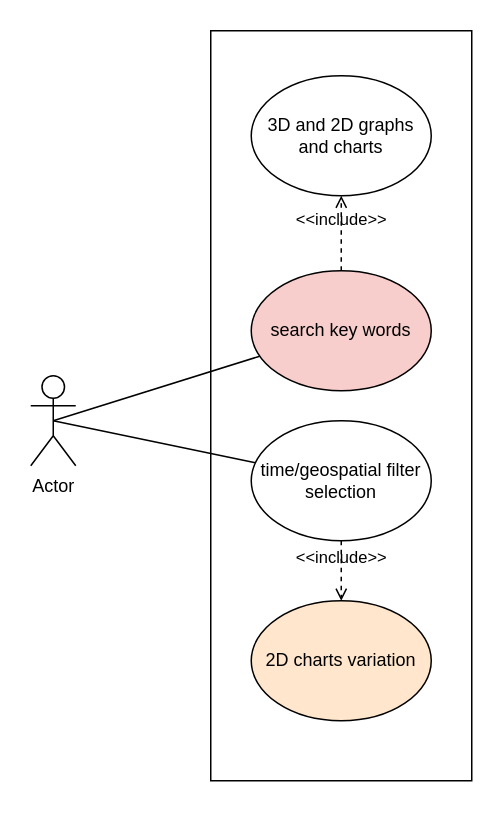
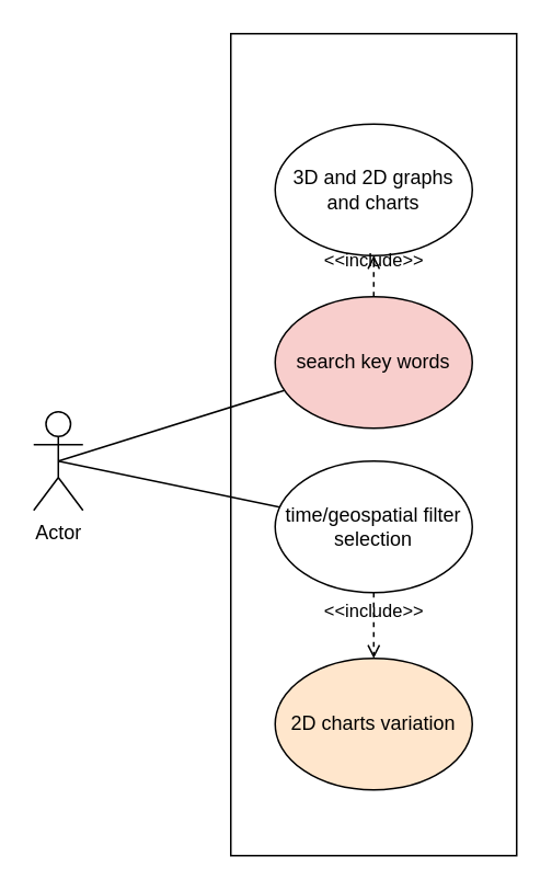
  <mxCell id="0" />
  <mxCell id="1" parent="0" />
  <mxCell id="2" value="Actor" style="shape=umlActor;verticalLabelPosition=bottom;labelBackgroundColor=#ffffff;verticalAlign=top;html=1;outlineConnect=0;" parent="1" vertex="1"><mxGeometry x="20" y="250" width="30" height="60" as="geometry" /></mxCell>
  <mxCell id="3" value="" style="whiteSpace=wrap;html=1;" parent="1" vertex="1"><mxGeometry x="140" y="20" width="174" height="500" as="geometry" /></mxCell>
- <mxCell id="4" value="3D and 2D graphs and charts" style="ellipse;whiteSpace=wrap;html=1;" parent="1" vertex="1"><mxGeometry x="167" y="50" width="120" height="80" as="geometry" /></mxCell>
+ <mxCell id="4" value="3D and 2D graphs and charts" style="ellipse;whiteSpace=wrap;html=1;" parent="1" vertex="1"><mxGeometry x="167" y="75" width="120" height="80" as="geometry" /></mxCell>
  <mxCell id="5" value="search key words" style="ellipse;whiteSpace=wrap;html=1;fillColor=#f8cecc;" parent="1" vertex="1"><mxGeometry x="167" y="180" width="120" height="80" as="geometry" /></mxCell>
  <mxCell id="6" value="time/geospatial filter selection" style="ellipse;whiteSpace=wrap;html=1;" parent="1" vertex="1"><mxGeometry x="167" y="280" width="120" height="80" as="geometry" /></mxCell>
  <mxCell id="7" value="2D charts variation" style="ellipse;whiteSpace=wrap;html=1;fillColor=#ffe6cc;" parent="1" vertex="1"><mxGeometry x="167" y="400" width="120" height="80" as="geometry" /></mxCell>
  <mxCell id="8" value="" style="endArrow=none;html=1;exitX=0.5;exitY=0.5;exitDx=0;exitDy=0;exitPerimeter=0;" parent="1" source="2" target="5" edge="1"><mxGeometry width="50" height="50" relative="1" as="geometry"><mxPoint x="50" y="330" as="sourcePoint" /><mxPoint x="100" y="280" as="targetPoint" /></mxGeometry></mxCell>
  <mxCell id="9" value="&amp;lt;&amp;lt;include&amp;gt;&amp;gt;" style="edgeStyle=none;html=1;endArrow=open;verticalAlign=bottom;dashed=1;labelBackgroundColor=none;strokeColor=#000000;entryX=0.5;entryY=1;entryDx=0;entryDy=0;exitX=0.5;exitY=0;exitDx=0;exitDy=0;" parent="1" source="5" target="4" edge="1"><mxGeometry width="160" relative="1" as="geometry"><mxPoint x="20" y="540" as="sourcePoint" /><mxPoint x="180" y="540" as="targetPoint" /></mxGeometry></mxCell>
  <mxCell id="10" value="&amp;lt;&amp;lt;include&amp;gt;&amp;gt;" style="edgeStyle=none;html=1;endArrow=open;verticalAlign=bottom;dashed=1;labelBackgroundColor=none;strokeColor=#000000;exitX=0.5;exitY=1;exitDx=0;exitDy=0;entryX=0.5;entryY=0;entryDx=0;entryDy=0;" parent="1" source="6" target="7" edge="1"><mxGeometry width="160" relative="1" as="geometry"><mxPoint x="147" y="390" as="sourcePoint" /><mxPoint x="307" y="390" as="targetPoint" /></mxGeometry></mxCell>
  <mxCell id="11" value="" style="endArrow=none;html=1;strokeColor=#000000;exitX=0.5;exitY=0.5;exitDx=0;exitDy=0;exitPerimeter=0;" parent="1" source="2" target="6" edge="1"><mxGeometry width="50" height="50" relative="1" as="geometry"><mxPoint x="20" y="590" as="sourcePoint" /><mxPoint x="70" y="540" as="targetPoint" /></mxGeometry></mxCell>
